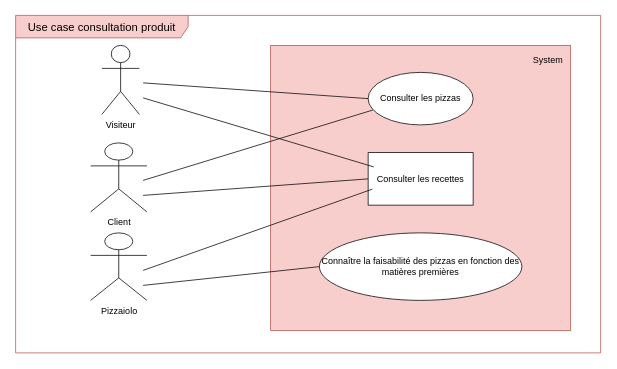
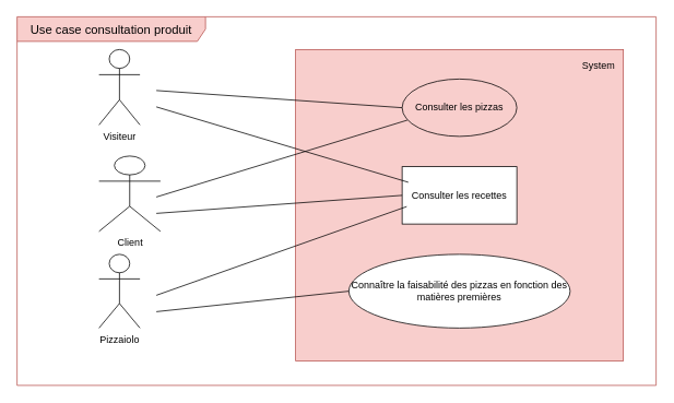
  <mxCell id="0" />
  <mxCell id="1" parent="0" />
  <mxCell id="2" value="&lt;font style=&quot;font-size: 15px&quot;&gt;Use case consultation produit&lt;/font&gt;" style="shape=umlFrame;whiteSpace=wrap;html=1;width=230;height=30;fillColor=#f8cecc;strokeColor=#b85450;" parent="1" vertex="1"><mxGeometry x="20" y="20" width="780" height="450" as="geometry" /></mxCell>
  <mxCell id="3" value="" style="rounded=0;whiteSpace=wrap;html=1;fillColor=#f8cecc;strokeColor=#b85450;" parent="1" vertex="1"><mxGeometry x="360" y="60" width="400" height="380" as="geometry" /></mxCell>
- <mxCell id="4" value="Pizzaiolo" style="shape=umlActor;verticalLabelPosition=bottom;labelBackgroundColor=#ffffff;verticalAlign=top;html=1;outlineConnect=0;fillColor=none;gradientColor=none;" parent="1" vertex="1"><mxGeometry x="120" y="310" width="75" height="90" as="geometry" /></mxCell>
+ <mxCell id="4" value="Pizzaiolo" style="shape=umlActor;verticalLabelPosition=bottom;labelBackgroundColor=#ffffff;verticalAlign=top;html=1;outlineConnect=0;fillColor=none;gradientColor=none;" parent="1" vertex="1"><mxGeometry x="120" y="310" width="50" height="90" as="geometry" /></mxCell>
  <mxCell id="5" value="Client" style="shape=umlActor;verticalLabelPosition=bottom;labelBackgroundColor=#ffffff;verticalAlign=top;html=1;outlineConnect=0;fillColor=none;gradientColor=none;" parent="1" vertex="1"><mxGeometry x="120" y="190" width="75" height="92" as="geometry" /></mxCell>
- <mxCell id="6" value="Consulter les pizzas" style="ellipse;whiteSpace=wrap;html=1;" parent="1" vertex="1"><mxGeometry x="490" y="96" width="140" height="70" as="geometry" /></mxCell>
+ <mxCell id="6" value="Consulter les pizzas" style="ellipse;whiteSpace=wrap;html=1;fillColor=#f8cecc;" parent="1" vertex="1"><mxGeometry x="490" y="96" width="140" height="70" as="geometry" /></mxCell>
  <mxCell id="7" value="Consulter les recettes" style="whiteSpace=wrap;html=1;rounded=0;" parent="1" vertex="1"><mxGeometry x="490" y="203" width="140" height="70" as="geometry" /></mxCell>
  <mxCell id="8" value="Connaître la faisabilité des pizzas en fonction des matières premières" style="ellipse;whiteSpace=wrap;html=1;" parent="1" vertex="1"><mxGeometry x="425" y="310" width="270" height="90" as="geometry" /></mxCell>
  <mxCell id="9" value="System" style="text;html=1;strokeColor=none;fillColor=none;align=center;verticalAlign=middle;whiteSpace=wrap;rounded=0;" parent="1" vertex="1"><mxGeometry x="710" y="70" width="40" height="20" as="geometry" /></mxCell>
- <mxCell id="10" value="Visiteur" style="shape=umlActor;verticalLabelPosition=bottom;labelBackgroundColor=#ffffff;verticalAlign=top;html=1;outlineConnect=0;fillColor=none;gradientColor=none;" vertex="1" parent="1"><mxGeometry x="135" y="60" width="50" height="92" as="geometry" /></mxCell>
+ <mxCell id="10" value="Visiteur" style="shape=umlActor;verticalLabelPosition=bottom;labelBackgroundColor=#ffffff;verticalAlign=top;html=1;outlineConnect=0;fillColor=none;gradientColor=none;" vertex="1" parent="1"><mxGeometry x="120" y="60" width="50" height="92" as="geometry" /></mxCell>
  <mxCell id="11" value="" style="endArrow=none;html=1;entryX=0;entryY=0.5;entryDx=0;entryDy=0;" edge="1" parent="1" target="8"><mxGeometry width="50" height="50" relative="1" as="geometry"><mxPoint x="190" y="380" as="sourcePoint" /><mxPoint x="240" y="330" as="targetPoint" /></mxGeometry></mxCell>
  <mxCell id="12" value="" style="endArrow=none;html=1;entryX=0.04;entryY=0.696;entryDx=0;entryDy=0;entryPerimeter=0;" edge="1" parent="1" target="7"><mxGeometry width="50" height="50" relative="1" as="geometry"><mxPoint x="190" y="360" as="sourcePoint" /><mxPoint x="240" y="310" as="targetPoint" /></mxGeometry></mxCell>
  <mxCell id="13" value="" style="endArrow=none;html=1;entryX=0;entryY=0.5;entryDx=0;entryDy=0;" edge="1" parent="1" target="7"><mxGeometry width="50" height="50" relative="1" as="geometry"><mxPoint x="190" y="260" as="sourcePoint" /><mxPoint x="240" y="210" as="targetPoint" /></mxGeometry></mxCell>
  <mxCell id="14" value="" style="endArrow=none;html=1;entryX=0.045;entryY=0.717;entryDx=0;entryDy=0;entryPerimeter=0;" edge="1" parent="1" target="6"><mxGeometry width="50" height="50" relative="1" as="geometry"><mxPoint x="190" y="240" as="sourcePoint" /><mxPoint x="240" y="190" as="targetPoint" /></mxGeometry></mxCell>
  <mxCell id="15" value="" style="endArrow=none;html=1;entryX=0.054;entryY=0.272;entryDx=0;entryDy=0;entryPerimeter=0;" edge="1" parent="1" target="7"><mxGeometry width="50" height="50" relative="1" as="geometry"><mxPoint x="190" y="130" as="sourcePoint" /><mxPoint x="240" y="80" as="targetPoint" /></mxGeometry></mxCell>
  <mxCell id="16" value="" style="endArrow=none;html=1;entryX=0;entryY=0.5;entryDx=0;entryDy=0;" edge="1" parent="1" target="6"><mxGeometry width="50" height="50" relative="1" as="geometry"><mxPoint x="190" y="110" as="sourcePoint" /><mxPoint x="240" y="60" as="targetPoint" /></mxGeometry></mxCell>
